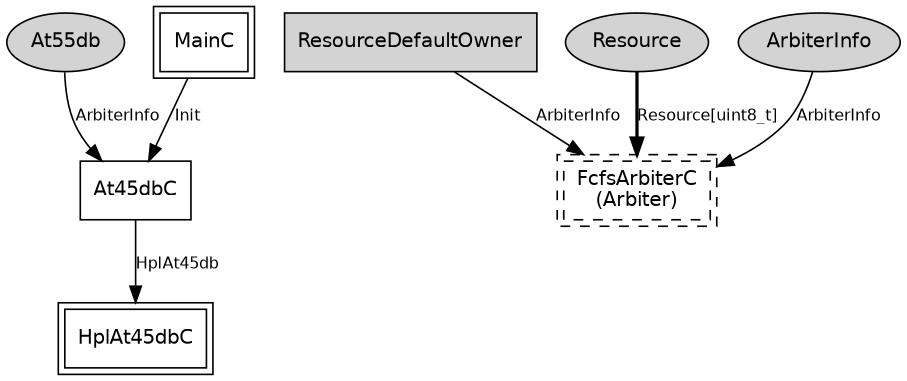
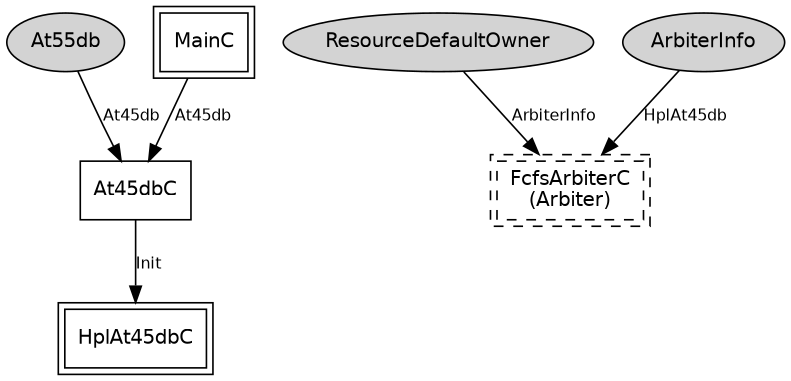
  digraph {
    fontname="DejaVu Sans"
    node [fontname="DejaVu Sans" fontsize=12 shape=ellipse style=filled]
    edge [fontname="DejaVu Sans" fontsize=10]
    n1 [label=At55db]
    n2 [label=At45dbC shape=box style=""]
    HplAt45dbC [peripheries=2 shape=box style=""]
-   n4 [label=ResourceDefaultOwner shape=box]
+   n4 [label=ResourceDefaultOwner]
    n5 [label="FcfsArbiterC\n(Arbiter)" peripheries=2 shape=box style=dashed]
-   n6 [label=Resource]
    n7 [label=ArbiterInfo]
    MainC [peripheries=2 shape=box style=""]
-   n1 -> n2 [label=ArbiterInfo]
-   n2 -> HplAt45dbC [label=HplAt45db]
+   n1 -> n2 [label=At45db]
+   n2 -> HplAt45dbC [label=Init]
    n4 -> n5 [label=ArbiterInfo]
-   n6 -> n5 [label="Resource[uint8_t]" style=bold]
-   n7 -> n5 [label=ArbiterInfo]
-   MainC -> n2 [label=Init]
+   n7 -> n5 [label=HplAt45db]
+   MainC -> n2 [label=At45db]
  }
